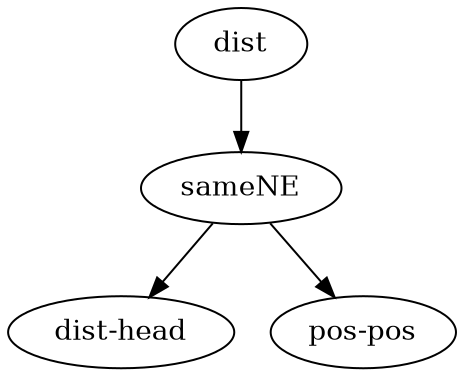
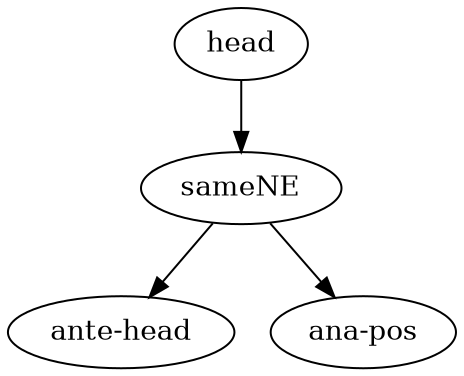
  digraph {
-   n1 [label="dist-head"]
-   n2 [label="pos-pos"]
-   dist
+   n1 [label="ante-head"]
+   n2 [label="ana-pos"]
+   dist [label=head]
    sameNE
    dist -> sameNE
    sameNE -> n1
    sameNE -> n2
  }
